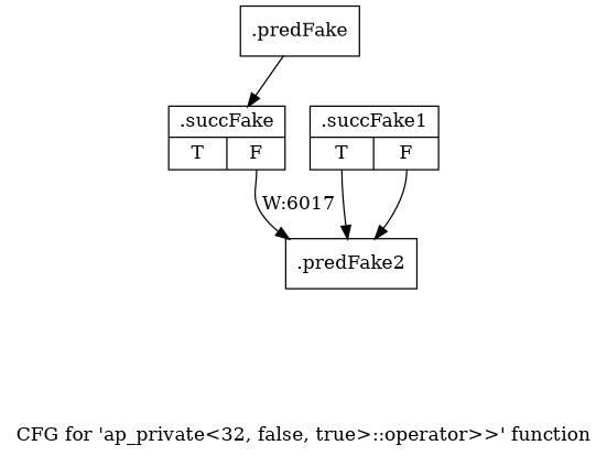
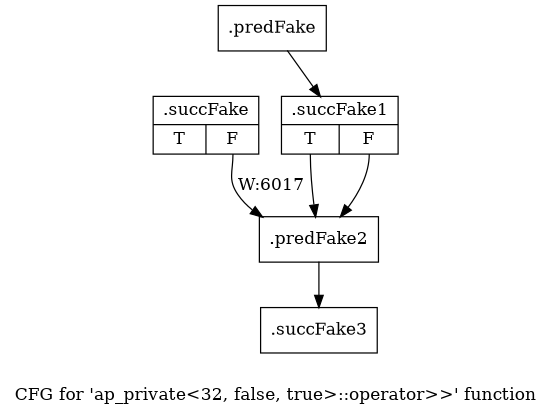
  digraph {
    label="CFG for 'ap_private\<32, false, true\>::operator\>\>' function"
    node [shape=record filename="/mnt/xilinx/Vitis_HLS/2021.2/include/etc/ap_private.h" linenumber=2633]
    edge [execusionnum=2016 filename="/mnt/xilinx/Vitis_HLS/2021.2/include/etc/ap_private.h"]
    n1 [label="{.predFake}" filename="" linenumber=""]
    n2 [label="{.succFake|{<s0>T|<s1>F}}"]
    n3 [label="{.predFake2}"]
    n4 [label="{.succFake1|{<s0>T|<s1>F}}"]
-   n1 -> n2
+   n5 [label="{.succFake3}"]
+   n1 -> n4
    n2 -> n3 [label="W:6017" tailport=s1]
+   n3 -> n5
    n4 -> n3 [execusionnum=0 tailport=s0]
    n4 -> n3 [execusionnum=0 tailport=s1]
  }
